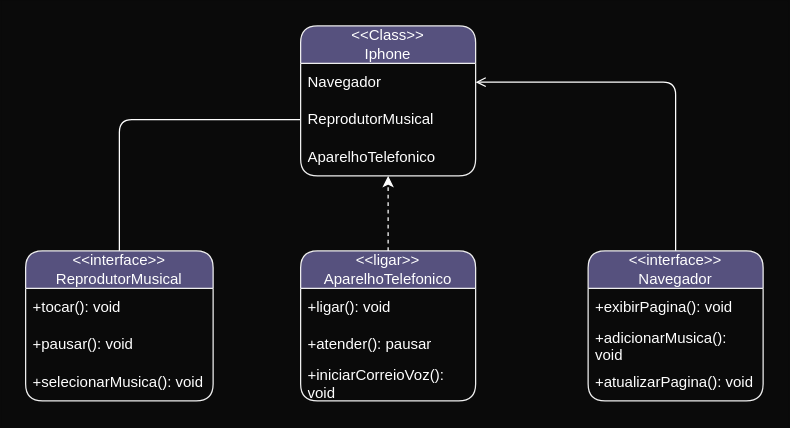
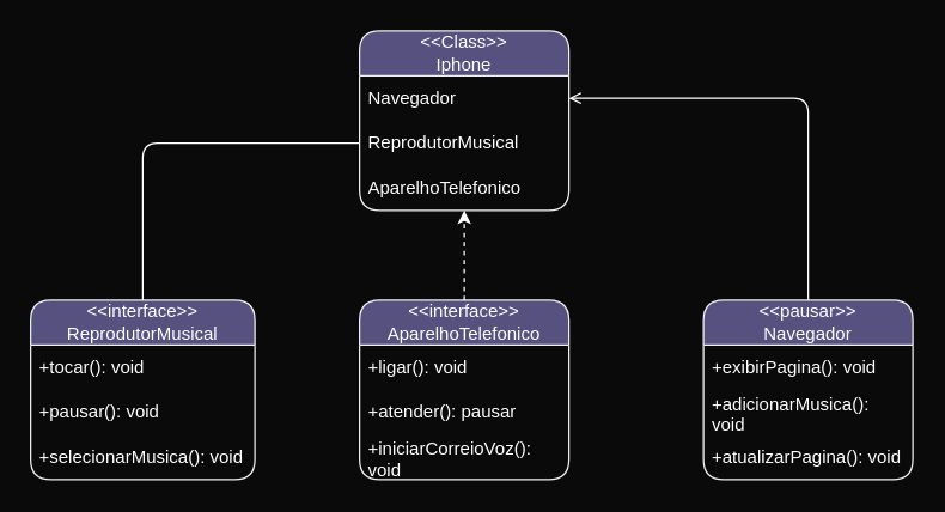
  <mxCell id="0" />
  <mxCell id="1" parent="0" />
  <mxCell id="2" style="edgeStyle=orthogonalEdgeStyle;rounded=1;orthogonalLoop=1;jettySize=auto;html=1;labelBackgroundColor=none;fontColor=default;strokeColor=#FFFFFF;endArrow=open;" parent="1" source="3" target="17" edge="1"><mxGeometry relative="1" as="geometry" /></mxCell>
- <mxCell id="3" value="&amp;lt;&amp;lt;interface&amp;gt;&amp;gt;&lt;br style=&quot;border-color: var(--border-color);&quot;&gt;Navegador" style="swimlane;fontStyle=0;childLayout=stackLayout;horizontal=1;startSize=30;horizontalStack=0;resizeParent=1;resizeParentMax=0;resizeLast=0;collapsible=1;marginBottom=0;whiteSpace=wrap;html=1;rounded=1;labelBackgroundColor=none;fillColor=#56517E;strokeColor=#EEEEEE;fontColor=#FFFFFF;" parent="1" vertex="1"><mxGeometry x="470" y="200" width="140" height="120" as="geometry" /></mxCell>
+ <mxCell id="3" value="&amp;lt;&amp;lt;pausar&amp;gt;&amp;gt;&lt;br style=&quot;border-color: var(--border-color);&quot;&gt;Navegador" style="swimlane;fontStyle=0;childLayout=stackLayout;horizontal=1;startSize=30;horizontalStack=0;resizeParent=1;resizeParentMax=0;resizeLast=0;collapsible=1;marginBottom=0;whiteSpace=wrap;html=1;rounded=1;labelBackgroundColor=none;fillColor=#56517E;strokeColor=#EEEEEE;fontColor=#FFFFFF;" parent="1" vertex="1"><mxGeometry x="470" y="200" width="140" height="120" as="geometry" /></mxCell>
  <mxCell id="4" value="+exibirPagina(): void" style="text;strokeColor=none;fillColor=none;align=left;verticalAlign=middle;spacingLeft=4;spacingRight=4;overflow=hidden;points=[[0,0.5],[1,0.5]];portConstraint=eastwest;rotatable=0;whiteSpace=wrap;html=1;rounded=1;labelBackgroundColor=none;fontColor=#FFFFFF;" parent="3" vertex="1"><mxGeometry y="30" width="140" height="30" as="geometry" /></mxCell>
  <mxCell id="5" value="+adicionarMusica(): void" style="text;strokeColor=none;fillColor=none;align=left;verticalAlign=middle;spacingLeft=4;spacingRight=4;overflow=hidden;points=[[0,0.5],[1,0.5]];portConstraint=eastwest;rotatable=0;whiteSpace=wrap;html=1;rounded=1;labelBackgroundColor=none;fontColor=#FFFFFF;" parent="3" vertex="1"><mxGeometry y="60" width="140" height="30" as="geometry" /></mxCell>
  <mxCell id="6" value="+atualizarPagina(): void" style="text;strokeColor=none;fillColor=none;align=left;verticalAlign=middle;spacingLeft=4;spacingRight=4;overflow=hidden;points=[[0,0.5],[1,0.5]];portConstraint=eastwest;rotatable=0;whiteSpace=wrap;html=1;rounded=1;labelBackgroundColor=none;fontColor=#FFFFFF;" parent="3" vertex="1"><mxGeometry y="90" width="140" height="30" as="geometry" /></mxCell>
- <mxCell id="7" value="&amp;lt;&amp;lt;ligar&amp;gt;&amp;gt;&lt;br style=&quot;border-color: var(--border-color);&quot;&gt;AparelhoTelefonico" style="swimlane;fontStyle=0;childLayout=stackLayout;horizontal=1;startSize=30;horizontalStack=0;resizeParent=1;resizeParentMax=0;resizeLast=0;collapsible=1;marginBottom=0;whiteSpace=wrap;html=1;rounded=1;labelBackgroundColor=none;fillColor=#56517E;strokeColor=#EEEEEE;fontColor=#FFFFFF;" parent="1" vertex="1"><mxGeometry x="240" y="200" width="140" height="120" as="geometry" /></mxCell>
+ <mxCell id="7" value="&amp;lt;&amp;lt;interface&amp;gt;&amp;gt;&lt;br style=&quot;border-color: var(--border-color);&quot;&gt;AparelhoTelefonico" style="swimlane;fontStyle=0;childLayout=stackLayout;horizontal=1;startSize=30;horizontalStack=0;resizeParent=1;resizeParentMax=0;resizeLast=0;collapsible=1;marginBottom=0;whiteSpace=wrap;html=1;rounded=1;labelBackgroundColor=none;fillColor=#56517E;strokeColor=#EEEEEE;fontColor=#FFFFFF;" parent="1" vertex="1"><mxGeometry x="240" y="200" width="140" height="120" as="geometry" /></mxCell>
  <mxCell id="8" value="+ligar(): void" style="text;strokeColor=none;fillColor=none;align=left;verticalAlign=middle;spacingLeft=4;spacingRight=4;overflow=hidden;points=[[0,0.5],[1,0.5]];portConstraint=eastwest;rotatable=0;whiteSpace=wrap;html=1;rounded=1;labelBackgroundColor=none;fontColor=#FFFFFF;" parent="7" vertex="1"><mxGeometry y="30" width="140" height="30" as="geometry" /></mxCell>
  <mxCell id="9" value="+atender(): pausar" style="text;strokeColor=none;fillColor=none;align=left;verticalAlign=middle;spacingLeft=4;spacingRight=4;overflow=hidden;points=[[0,0.5],[1,0.5]];portConstraint=eastwest;rotatable=0;whiteSpace=wrap;html=1;rounded=1;labelBackgroundColor=none;fontColor=#FFFFFF;" parent="7" vertex="1"><mxGeometry y="60" width="140" height="30" as="geometry" /></mxCell>
  <mxCell id="10" value="+iniciarCorreioVoz(): void" style="text;strokeColor=none;fillColor=none;align=left;verticalAlign=middle;spacingLeft=4;spacingRight=4;overflow=hidden;points=[[0,0.5],[1,0.5]];portConstraint=eastwest;rotatable=0;whiteSpace=wrap;html=1;rounded=1;labelBackgroundColor=none;fontColor=#FFFFFF;" parent="7" vertex="1"><mxGeometry y="90" width="140" height="30" as="geometry" /></mxCell>
  <mxCell id="11" style="edgeStyle=orthogonalEdgeStyle;rounded=1;orthogonalLoop=1;jettySize=auto;html=1;entryX=0;entryY=0.5;entryDx=0;entryDy=0;labelBackgroundColor=none;fontColor=default;strokeColor=#FFFFFF;endArrow=none;" parent="1" source="12" target="18" edge="1"><mxGeometry relative="1" as="geometry" /></mxCell>
  <mxCell id="12" value="&amp;lt;&amp;lt;interface&amp;gt;&amp;gt;&lt;br style=&quot;border-color: var(--border-color);&quot;&gt;ReprodutorMusical" style="swimlane;fontStyle=0;childLayout=stackLayout;horizontal=1;startSize=30;horizontalStack=0;resizeParent=1;resizeParentMax=0;resizeLast=0;collapsible=1;marginBottom=0;whiteSpace=wrap;html=1;rounded=1;labelBackgroundColor=none;fillColor=#56517E;strokeColor=#EEEEEE;fontColor=#FFFFFF;" parent="1" vertex="1"><mxGeometry x="20" y="200" width="150" height="120" as="geometry" /></mxCell>
  <mxCell id="13" value="+tocar(): void" style="text;strokeColor=none;fillColor=none;align=left;verticalAlign=middle;spacingLeft=4;spacingRight=4;overflow=hidden;points=[[0,0.5],[1,0.5]];portConstraint=eastwest;rotatable=0;whiteSpace=wrap;html=1;rounded=1;labelBackgroundColor=none;fontColor=#FFFFFF;" parent="12" vertex="1"><mxGeometry y="30" width="150" height="30" as="geometry" /></mxCell>
  <mxCell id="14" value="+pausar(): void" style="text;strokeColor=none;fillColor=none;align=left;verticalAlign=middle;spacingLeft=4;spacingRight=4;overflow=hidden;points=[[0,0.5],[1,0.5]];portConstraint=eastwest;rotatable=0;whiteSpace=wrap;html=1;rounded=1;labelBackgroundColor=none;fontColor=#FFFFFF;" parent="12" vertex="1"><mxGeometry y="60" width="150" height="30" as="geometry" /></mxCell>
  <mxCell id="15" value="+selecionarMusica(): void" style="text;align=left;verticalAlign=middle;spacingLeft=4;spacingRight=4;overflow=hidden;points=[[0,0.5],[1,0.5]];portConstraint=eastwest;rotatable=0;whiteSpace=wrap;html=1;rounded=1;labelBackgroundColor=none;fontColor=#FFFFFF;" parent="12" vertex="1"><mxGeometry y="90" width="150" height="30" as="geometry" /></mxCell>
  <mxCell id="16" value="&amp;lt;&amp;lt;Class&amp;gt;&amp;gt;&lt;br&gt;Iphone" style="swimlane;fontStyle=0;childLayout=stackLayout;horizontal=1;startSize=30;horizontalStack=0;resizeParent=1;resizeParentMax=0;resizeLast=0;collapsible=1;marginBottom=0;whiteSpace=wrap;html=1;rounded=1;labelBackgroundColor=none;fillColor=#56517E;strokeColor=#EEEEEE;fontColor=#FFFFFF;" parent="1" vertex="1"><mxGeometry x="240" y="20" width="140" height="120" as="geometry" /></mxCell>
  <mxCell id="17" value="Navegador" style="text;strokeColor=none;fillColor=none;align=left;verticalAlign=middle;spacingLeft=4;spacingRight=4;overflow=hidden;points=[[0,0.5],[1,0.5]];portConstraint=eastwest;rotatable=0;whiteSpace=wrap;html=1;rounded=1;labelBackgroundColor=none;fontColor=#FFFFFF;" parent="16" vertex="1"><mxGeometry y="30" width="140" height="30" as="geometry" /></mxCell>
  <mxCell id="18" value="ReprodutorMusical" style="text;strokeColor=none;fillColor=none;align=left;verticalAlign=middle;spacingLeft=4;spacingRight=4;overflow=hidden;points=[[0,0.5],[1,0.5]];portConstraint=eastwest;rotatable=0;whiteSpace=wrap;html=1;rounded=1;labelBackgroundColor=none;fontColor=#FFFFFF;" parent="16" vertex="1"><mxGeometry y="60" width="140" height="30" as="geometry" /></mxCell>
  <mxCell id="19" value="AparelhoTelefonico" style="text;strokeColor=none;fillColor=none;align=left;verticalAlign=middle;spacingLeft=4;spacingRight=4;overflow=hidden;points=[[0,0.5],[1,0.5]];portConstraint=eastwest;rotatable=0;whiteSpace=wrap;html=1;rounded=1;labelBackgroundColor=none;fontColor=#FFFFFF;" parent="16" vertex="1"><mxGeometry y="90" width="140" height="30" as="geometry" /></mxCell>
  <mxCell id="20" style="edgeStyle=orthogonalEdgeStyle;rounded=1;orthogonalLoop=1;jettySize=auto;html=1;entryX=0.5;entryY=1;entryDx=0;entryDy=0;entryPerimeter=0;labelBackgroundColor=none;fontColor=default;strokeColor=#FFFFFF;dashed=1;" parent="1" source="7" target="19" edge="1"><mxGeometry relative="1" as="geometry" /></mxCell>
